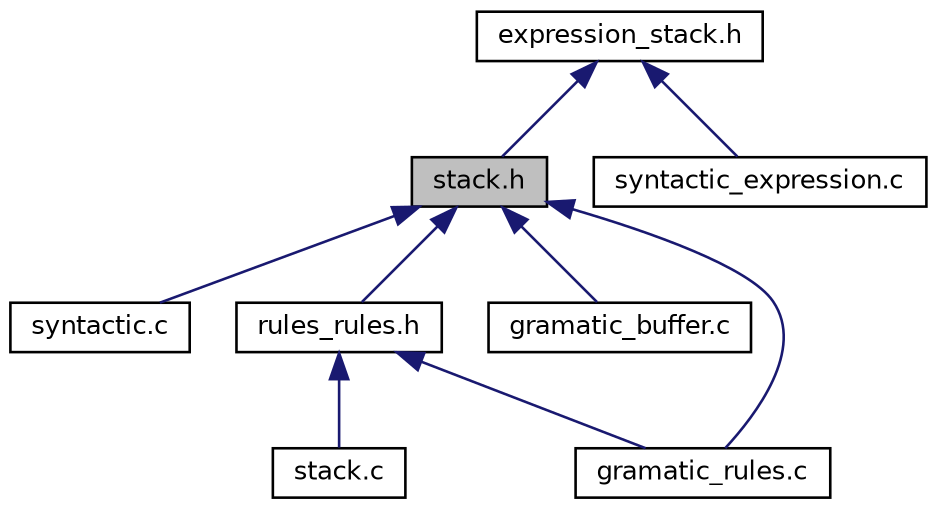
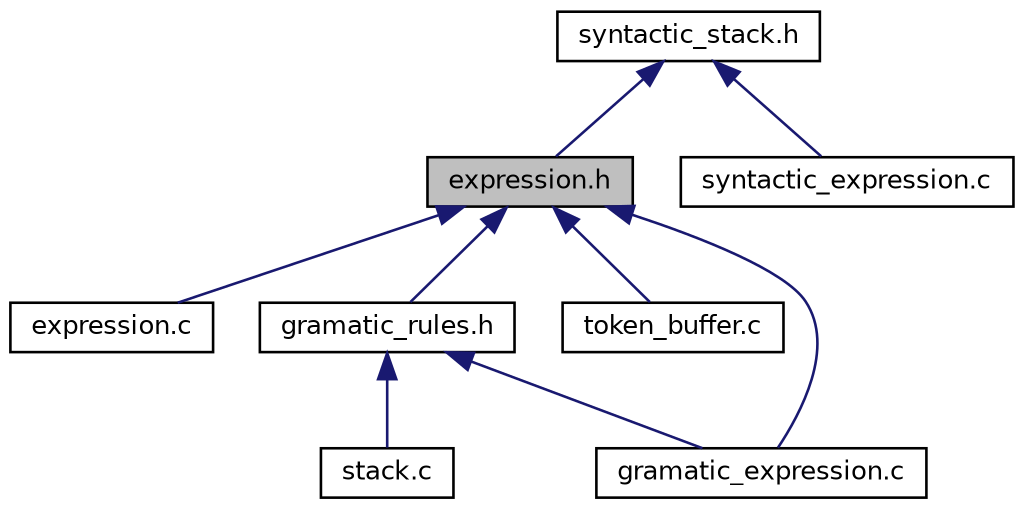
  digraph {
    node [color=black fillcolor=white fontname=Helvetica fontsize=10 shape=record style=filled]
    edge [color=midnightblue dir=back fontname=Helvetica fontsize=10 labelfontname=Helvetica labelfontsize=10 style=solid]
-   n1 [fillcolor=grey75 fontcolor=black height=0.2 label="stack.h" width=0.4]
-   n2 [height=0.2 label="syntactic.c" width=0.4]
-   n3 [height=0.2 label="rules_rules.h" width=0.4]
-   n4 [height=0.2 label="gramatic_buffer.c" width=0.4]
-   n5 [height=0.2 label="gramatic_rules.c" width=0.4]
-   n6 [height=0.2 label="expression_stack.h" width=0.4]
+   n1 [fillcolor=grey75 fontcolor=black height=0.2 label="expression.h" width=0.4]
+   n2 [height=0.2 label="expression.c" width=0.4]
+   n3 [height=0.2 label="gramatic_rules.h" width=0.4]
+   n4 [height=0.2 label="token_buffer.c" width=0.4]
+   n5 [height=0.2 label="gramatic_expression.c" width=0.4]
+   n6 [height=0.2 label="syntactic_stack.h" width=0.4]
    n7 [height=0.2 label="syntactic_expression.c" width=0.4]
    n8 [height=0.2 label="stack.c" width=0.4]
    n1 -> n2
    n1 -> n3
    n1 -> n4
    n1 -> n5
    n3 -> n5
    n3 -> n8
    n6 -> n1
    n6 -> n7
  }
